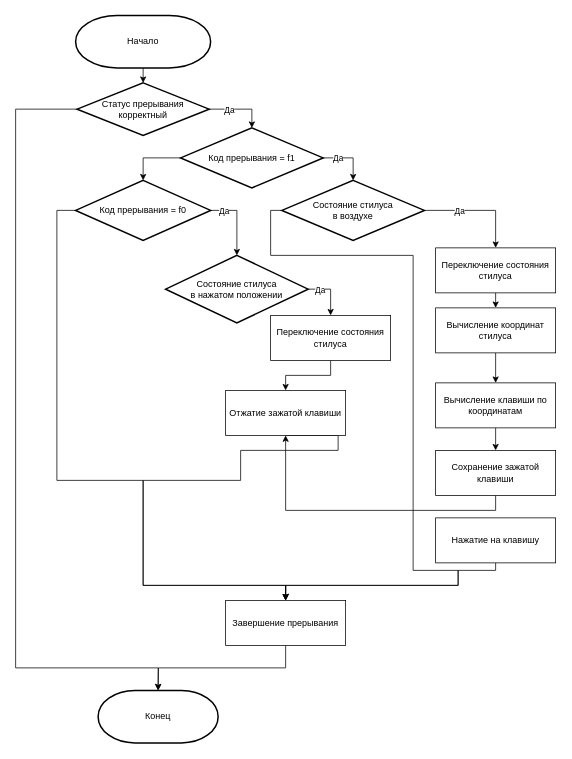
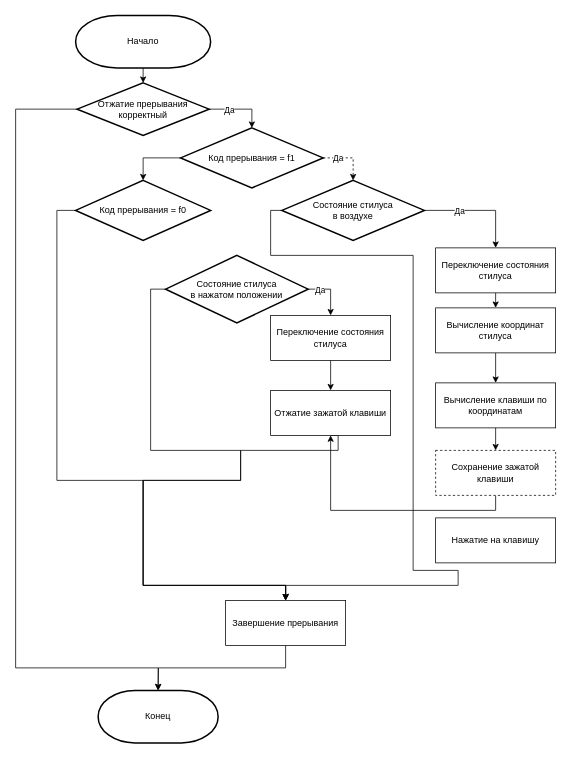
  <mxCell id="0" />
  <mxCell id="1" parent="0" />
  <mxCell id="2" style="edgeStyle=orthogonalEdgeStyle;rounded=0;orthogonalLoop=1;jettySize=auto;html=1;exitX=0.5;exitY=1;exitDx=0;exitDy=0;entryX=0.5;entryY=0;entryDx=0;entryDy=0;" parent="1" target="6" edge="1"><mxGeometry relative="1" as="geometry"><mxPoint x="190" y="90" as="sourcePoint" /></mxGeometry></mxCell>
  <mxCell id="3" style="edgeStyle=orthogonalEdgeStyle;rounded=0;orthogonalLoop=1;jettySize=auto;html=1;exitX=1;exitY=0.5;exitDx=0;exitDy=0;entryX=0.5;entryY=0;entryDx=0;entryDy=0;" parent="1" source="6" target="10" edge="1"><mxGeometry relative="1" as="geometry" /></mxCell>
  <mxCell id="4" value="Да" style="edgeLabel;html=1;align=center;verticalAlign=middle;resizable=0;points=[];" parent="3" vertex="1" connectable="0"><mxGeometry x="-0.366" y="-2" relative="1" as="geometry"><mxPoint y="-2" as="offset" /></mxGeometry></mxCell>
  <mxCell id="5" style="edgeStyle=orthogonalEdgeStyle;rounded=0;orthogonalLoop=1;jettySize=auto;html=1;exitX=0;exitY=0.5;exitDx=0;exitDy=0;entryX=0.5;entryY=0;entryDx=0;entryDy=0;" parent="1" source="6" edge="1"><mxGeometry relative="1" as="geometry"><mxPoint x="210" y="920" as="targetPoint" /><Array as="points"><mxPoint x="20" y="145" /><mxPoint x="20" y="890" /><mxPoint x="210" y="890" /></Array></mxGeometry></mxCell>
- <mxCell id="6" value="Статус прерывания корректный" style="strokeWidth=2;html=1;shape=mxgraph.flowchart.decision;whiteSpace=wrap;fontFamily=Helvetica;fontSize=12;fontColor=#000000;align=center;strokeColor=#000000;fillColor=#ffffff;" parent="1" vertex="1"><mxGeometry x="102" y="110" width="176" height="70" as="geometry" /></mxCell>
+ <mxCell id="6" value="Отжатие прерывания корректный" style="strokeWidth=2;html=1;shape=mxgraph.flowchart.decision;whiteSpace=wrap;fontFamily=Helvetica;fontSize=12;fontColor=#000000;align=center;strokeColor=#000000;fillColor=#ffffff;" parent="1" vertex="1"><mxGeometry x="102" y="110" width="176" height="70" as="geometry" /></mxCell>
  <mxCell id="7" style="edgeStyle=orthogonalEdgeStyle;rounded=0;orthogonalLoop=1;jettySize=auto;html=1;exitX=0;exitY=0.5;exitDx=0;exitDy=0;entryX=0.5;entryY=0;entryDx=0;entryDy=0;" parent="1" source="10" target="14" edge="1"><mxGeometry relative="1" as="geometry" /></mxCell>
- <mxCell id="8" style="edgeStyle=orthogonalEdgeStyle;rounded=0;orthogonalLoop=1;jettySize=auto;html=1;exitX=1;exitY=0.5;exitDx=0;exitDy=0;entryX=0.5;entryY=0;entryDx=0;entryDy=0;" parent="1" source="10" target="28" edge="1"><mxGeometry relative="1" as="geometry" /></mxCell>
+ <mxCell id="8" style="edgeStyle=orthogonalEdgeStyle;rounded=0;orthogonalLoop=1;jettySize=auto;html=1;exitX=1;exitY=0.5;exitDx=0;exitDy=0;entryX=0.5;entryY=0;entryDx=0;entryDy=0;dashed=1;" parent="1" source="10" target="28" edge="1"><mxGeometry relative="1" as="geometry" /></mxCell>
  <mxCell id="9" value="Да" style="edgeLabel;html=1;align=center;verticalAlign=middle;resizable=0;points=[];" parent="8" vertex="1" connectable="0"><mxGeometry x="-0.444" y="1" relative="1" as="geometry"><mxPoint as="offset" /></mxGeometry></mxCell>
  <mxCell id="10" value="Код прерывания = f1" style="strokeWidth=2;html=1;shape=mxgraph.flowchart.decision;whiteSpace=wrap;fontFamily=Helvetica;fontSize=12;fontColor=#000000;align=center;strokeColor=#000000;fillColor=#ffffff;" parent="1" vertex="1"><mxGeometry x="240" y="170" width="190" height="80" as="geometry" /></mxCell>
- <mxCell id="11" style="edgeStyle=orthogonalEdgeStyle;rounded=0;orthogonalLoop=1;jettySize=auto;html=1;exitX=1;exitY=0.5;exitDx=0;exitDy=0;entryX=0.5;entryY=0;entryDx=0;entryDy=0;" parent="1" source="14" target="32" edge="1"><mxGeometry relative="1" as="geometry" /></mxCell>
- <mxCell id="12" value="Да" style="edgeLabel;html=1;align=center;verticalAlign=middle;resizable=0;points=[];" parent="11" vertex="1" connectable="0"><mxGeometry x="-0.299" relative="1" as="geometry"><mxPoint x="-15.03" as="offset" /></mxGeometry></mxCell>
  <mxCell id="13" style="edgeStyle=orthogonalEdgeStyle;rounded=0;orthogonalLoop=1;jettySize=auto;html=1;exitX=0;exitY=0.5;exitDx=0;exitDy=0;entryX=0.5;entryY=0;entryDx=0;entryDy=0;" parent="1" source="14" target="38" edge="1"><mxGeometry relative="1" as="geometry"><Array as="points"><mxPoint x="75" y="280" /><mxPoint x="75" y="640" /><mxPoint x="190" y="640" /><mxPoint x="190" y="780" /><mxPoint x="380" y="780" /></Array></mxGeometry></mxCell>
  <mxCell id="14" value="Код прерывания = f0" style="strokeWidth=2;html=1;shape=mxgraph.flowchart.decision;whiteSpace=wrap;fontFamily=Helvetica;fontSize=12;fontColor=#000000;align=center;strokeColor=#000000;fillColor=#ffffff;" parent="1" vertex="1"><mxGeometry x="100" y="240" width="180" height="80" as="geometry" /></mxCell>
  <mxCell id="15" style="edgeStyle=orthogonalEdgeStyle;rounded=0;orthogonalLoop=1;jettySize=auto;html=1;exitX=0.5;exitY=1;exitDx=0;exitDy=0;entryX=0.5;entryY=0;entryDx=0;entryDy=0;" parent="1" source="16" target="18" edge="1"><mxGeometry relative="1" as="geometry" /></mxCell>
  <mxCell id="16" value="Вычисление координат стилуса" style="rounded=0;whiteSpace=wrap;html=1;" parent="1" vertex="1"><mxGeometry x="580" y="410" width="160" height="60" as="geometry" /></mxCell>
  <mxCell id="17" style="edgeStyle=orthogonalEdgeStyle;rounded=0;orthogonalLoop=1;jettySize=auto;html=1;exitX=0.5;exitY=1;exitDx=0;exitDy=0;entryX=0.5;entryY=0;entryDx=0;entryDy=0;" parent="1" source="18" target="22" edge="1"><mxGeometry relative="1" as="geometry" /></mxCell>
  <mxCell id="18" value="Вычисление клавиши по координатам" style="rounded=0;whiteSpace=wrap;html=1;" parent="1" vertex="1"><mxGeometry x="580" y="510" width="160" height="60" as="geometry" /></mxCell>
- <mxCell id="19" style="edgeStyle=orthogonalEdgeStyle;rounded=0;orthogonalLoop=1;jettySize=auto;html=1;exitX=0.5;exitY=1;exitDx=0;exitDy=0;entryX=0.5;entryY=0;entryDx=0;entryDy=0;" parent="1" source="20" target="38" edge="1"><mxGeometry relative="1" as="geometry"><Array as="points"><mxPoint x="660" y="760" /><mxPoint x="610" y="760" /><mxPoint x="610" y="780" /><mxPoint x="380" y="780" /></Array></mxGeometry></mxCell>
  <mxCell id="20" value="Нажатие на клавишу" style="rounded=0;whiteSpace=wrap;html=1;" parent="1" vertex="1"><mxGeometry x="580" y="690" width="160" height="60" as="geometry" /></mxCell>
  <mxCell id="21" style="edgeStyle=orthogonalEdgeStyle;rounded=0;orthogonalLoop=1;jettySize=auto;html=1;exitX=0.5;exitY=1;exitDx=0;exitDy=0;" parent="1" source="22" target="36" edge="1"><mxGeometry relative="1" as="geometry" /></mxCell>
- <mxCell id="22" value="Сохранение зажатой клавиши" style="rounded=0;whiteSpace=wrap;html=1;" parent="1" vertex="1"><mxGeometry x="580" y="600" width="160" height="60" as="geometry" /></mxCell>
+ <mxCell id="22" value="Сохранение зажатой клавиши" style="rounded=0;whiteSpace=wrap;html=1;dashed=1;" parent="1" vertex="1"><mxGeometry x="580" y="600" width="160" height="60" as="geometry" /></mxCell>
  <mxCell id="23" style="edgeStyle=orthogonalEdgeStyle;rounded=0;orthogonalLoop=1;jettySize=auto;html=1;exitX=0.5;exitY=1;exitDx=0;exitDy=0;entryX=0.5;entryY=0;entryDx=0;entryDy=0;" parent="1" source="24" target="16" edge="1"><mxGeometry relative="1" as="geometry" /></mxCell>
  <mxCell id="24" value="Переключение состояния стилуса" style="rounded=0;whiteSpace=wrap;html=1;" parent="1" vertex="1"><mxGeometry x="580" y="330" width="160" height="60" as="geometry" /></mxCell>
  <mxCell id="25" style="edgeStyle=orthogonalEdgeStyle;rounded=0;orthogonalLoop=1;jettySize=auto;html=1;exitX=1;exitY=0.5;exitDx=0;exitDy=0;entryX=0.5;entryY=0;entryDx=0;entryDy=0;" parent="1" source="28" target="24" edge="1"><mxGeometry relative="1" as="geometry" /></mxCell>
  <mxCell id="26" value="Да" style="edgeLabel;html=1;align=center;verticalAlign=middle;resizable=0;points=[];" parent="25" vertex="1" connectable="0"><mxGeometry x="-0.372" relative="1" as="geometry"><mxPoint as="offset" /></mxGeometry></mxCell>
  <mxCell id="27" style="edgeStyle=orthogonalEdgeStyle;rounded=0;orthogonalLoop=1;jettySize=auto;html=1;exitX=0;exitY=0.5;exitDx=0;exitDy=0;entryX=0.5;entryY=0;entryDx=0;entryDy=0;" parent="1" source="28" target="38" edge="1"><mxGeometry relative="1" as="geometry"><Array as="points"><mxPoint x="360" y="280" /><mxPoint x="360" y="340" /><mxPoint x="550" y="340" /><mxPoint x="550" y="760" /><mxPoint x="610" y="760" /><mxPoint x="610" y="780" /><mxPoint x="380" y="780" /></Array></mxGeometry></mxCell>
  <mxCell id="28" value="Состояние стилуса&lt;br&gt;в воздухе" style="strokeWidth=2;html=1;shape=mxgraph.flowchart.decision;whiteSpace=wrap;fontFamily=Helvetica;fontSize=12;fontColor=#000000;align=center;strokeColor=#000000;fillColor=#ffffff;" parent="1" vertex="1"><mxGeometry x="375" y="240" width="190" height="80" as="geometry" /></mxCell>
  <mxCell id="29" style="edgeStyle=orthogonalEdgeStyle;rounded=0;orthogonalLoop=1;jettySize=auto;html=1;exitX=1;exitY=0.5;exitDx=0;exitDy=0;entryX=0.5;entryY=0;entryDx=0;entryDy=0;" parent="1" source="32" target="34" edge="1"><mxGeometry relative="1" as="geometry" /></mxCell>
  <mxCell id="30" value="Да" style="edgeLabel;html=1;align=center;verticalAlign=middle;resizable=0;points=[];" parent="29" vertex="1" connectable="0"><mxGeometry x="-0.535" relative="1" as="geometry"><mxPoint as="offset" /></mxGeometry></mxCell>
+ <mxCell id="31" style="edgeStyle=orthogonalEdgeStyle;rounded=0;orthogonalLoop=1;jettySize=auto;html=1;exitX=0;exitY=0.5;exitDx=0;exitDy=0;entryX=0.5;entryY=0;entryDx=0;entryDy=0;" parent="1" source="32" target="38" edge="1"><mxGeometry relative="1" as="geometry"><Array as="points"><mxPoint x="200" y="385" /><mxPoint x="200" y="600" /><mxPoint x="320" y="600" /><mxPoint x="320" y="640" /><mxPoint x="190" y="640" /><mxPoint x="190" y="780" /><mxPoint x="380" y="780" /></Array></mxGeometry></mxCell>
  <mxCell id="32" value="Состояние стилуса&lt;br&gt;в нажатом положении" style="strokeWidth=2;html=1;shape=mxgraph.flowchart.decision;whiteSpace=wrap;fontFamily=Helvetica;fontSize=12;fontColor=#000000;align=center;strokeColor=#000000;fillColor=#ffffff;" parent="1" vertex="1"><mxGeometry x="220" y="340" width="190" height="90" as="geometry" /></mxCell>
  <mxCell id="33" style="edgeStyle=orthogonalEdgeStyle;rounded=0;orthogonalLoop=1;jettySize=auto;html=1;exitX=0.5;exitY=1;exitDx=0;exitDy=0;entryX=0.5;entryY=0;entryDx=0;entryDy=0;" parent="1" source="34" target="36" edge="1"><mxGeometry relative="1" as="geometry" /></mxCell>
  <mxCell id="34" value="Переключение состояния стилуса" style="rounded=0;whiteSpace=wrap;html=1;" parent="1" vertex="1"><mxGeometry x="360" y="420" width="160" height="60" as="geometry" /></mxCell>
  <mxCell id="35" style="edgeStyle=orthogonalEdgeStyle;rounded=0;orthogonalLoop=1;jettySize=auto;html=1;exitX=0.5;exitY=1;exitDx=0;exitDy=0;" parent="1" source="36" edge="1"><mxGeometry relative="1" as="geometry"><mxPoint x="380" y="800" as="targetPoint" /><Array as="points"><mxPoint x="450" y="600" /><mxPoint x="320" y="600" /><mxPoint x="320" y="640" /><mxPoint x="190" y="640" /><mxPoint x="190" y="780" /><mxPoint x="380" y="780" /></Array></mxGeometry></mxCell>
- <mxCell id="36" value="Отжатие зажатой клавиши" style="rounded=0;whiteSpace=wrap;html=1;" parent="1" vertex="1"><mxGeometry x="300" y="520" width="160" height="60" as="geometry" /></mxCell>
+ <mxCell id="36" value="Отжатие зажатой клавиши" style="rounded=0;whiteSpace=wrap;html=1;" parent="1" vertex="1"><mxGeometry x="360" y="520" width="160" height="60" as="geometry" /></mxCell>
  <mxCell id="37" style="edgeStyle=orthogonalEdgeStyle;rounded=0;orthogonalLoop=1;jettySize=auto;html=1;exitX=0.5;exitY=1;exitDx=0;exitDy=0;entryX=0.5;entryY=0;entryDx=0;entryDy=0;" parent="1" source="38" edge="1"><mxGeometry relative="1" as="geometry"><mxPoint x="210" y="920" as="targetPoint" /></mxGeometry></mxCell>
  <mxCell id="38" value="Завершение прерывания" style="rounded=0;whiteSpace=wrap;html=1;" parent="1" vertex="1"><mxGeometry x="300" y="800" width="160" height="60" as="geometry" /></mxCell>
  <mxCell id="39" value="Начало" style="strokeWidth=2;html=1;shape=mxgraph.flowchart.terminator;whiteSpace=wrap;" parent="1" vertex="1"><mxGeometry x="100" y="20" width="180" height="70" as="geometry" /></mxCell>
  <mxCell id="40" value="Конец" style="strokeWidth=2;html=1;shape=mxgraph.flowchart.terminator;whiteSpace=wrap;" parent="1" vertex="1"><mxGeometry x="130" y="920" width="160" height="70" as="geometry" /></mxCell>
